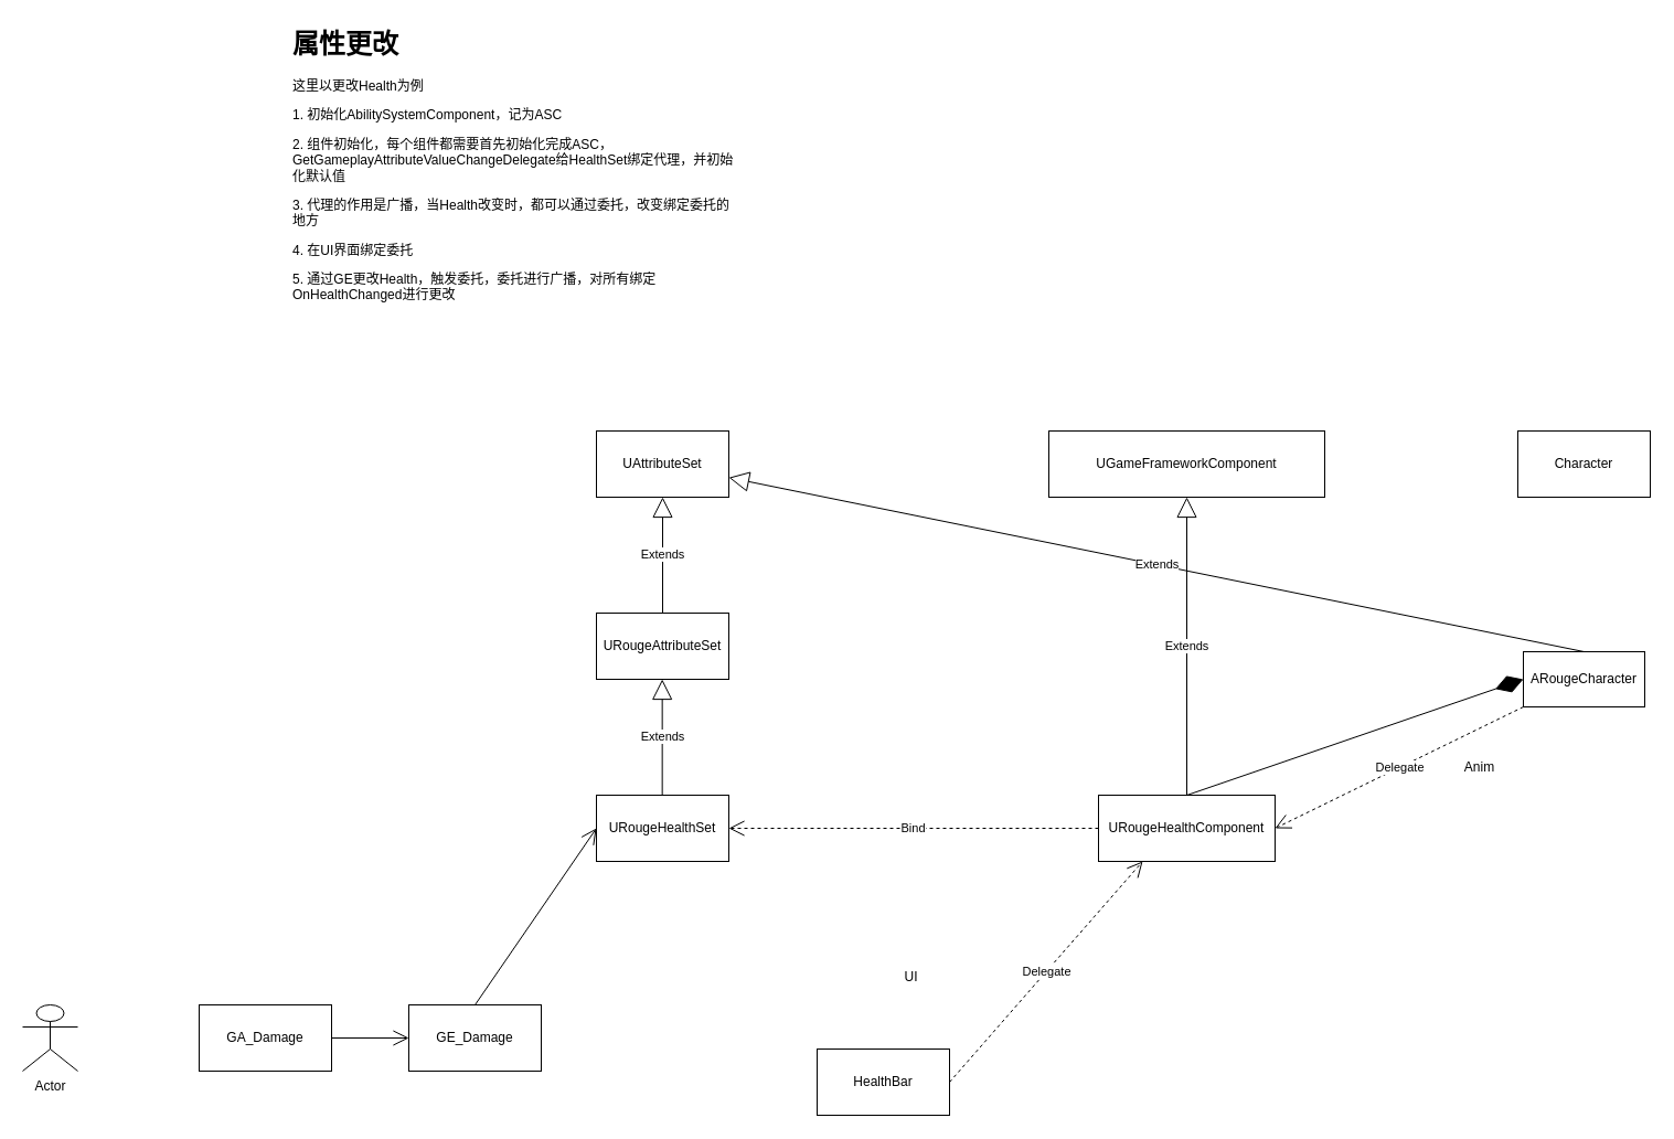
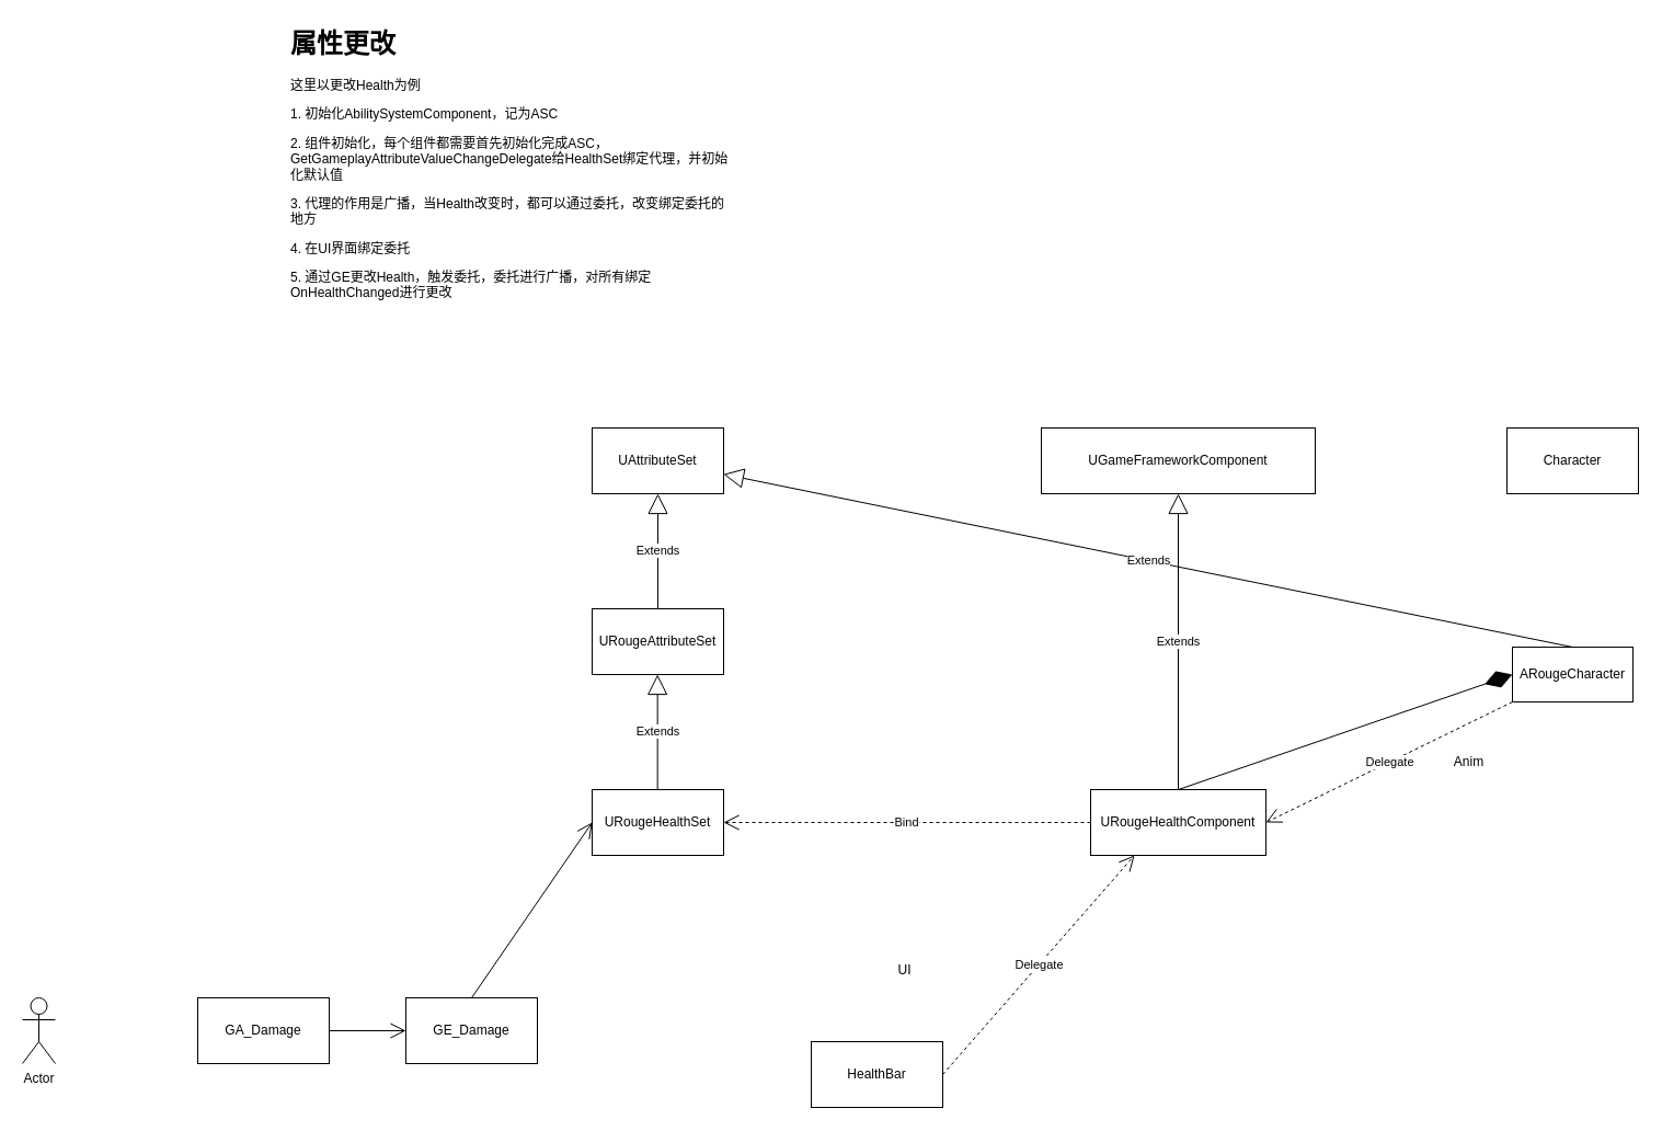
  <mxCell id="0" />
  <mxCell id="1" parent="0" />
  <mxCell id="2" value="UAttributeSet" style="rounded=0;whiteSpace=wrap;html=1;" vertex="1" parent="1"><mxGeometry x="540" y="390" width="120" height="60" as="geometry" /></mxCell>
  <mxCell id="3" value="&lt;h1&gt;属性更改&lt;/h1&gt;&lt;p&gt;这里以更改Health为例&lt;/p&gt;&lt;p&gt;1. 初始化AbilitySystemComponent，记为ASC&lt;/p&gt;&lt;p&gt;2. 组件初始化，每个组件都需要首先初始化完成ASC，GetGameplayAttributeValueChangeDelegate&lt;span style=&quot;background-color: initial;&quot;&gt;给HealthSet绑定代理，并初始化默认值&lt;/span&gt;&lt;/p&gt;&lt;p&gt;3. 代理的作用是广播，当Health改变时，都可以通过委托，改变绑定委托的地方&lt;/p&gt;&lt;p&gt;4. 在UI界面绑定委托&lt;/p&gt;&lt;p&gt;5. 通过GE更改Health，触发委托，委托进行广播，对所有绑定OnHealthChanged进行更改&lt;/p&gt;" style="text;html=1;strokeColor=none;fillColor=none;spacing=5;spacingTop=-20;whiteSpace=wrap;overflow=hidden;rounded=0;" vertex="1" parent="1"><mxGeometry x="260" y="20" width="410" height="280" as="geometry" /></mxCell>
  <mxCell id="4" value="URougeAttributeSet" style="rounded=0;whiteSpace=wrap;html=1;" vertex="1" parent="1"><mxGeometry x="540" y="555" width="120" height="60" as="geometry" /></mxCell>
  <mxCell id="5" value="Extends" style="endArrow=block;endSize=16;endFill=0;html=1;rounded=0;exitX=0.5;exitY=0;exitDx=0;exitDy=0;entryX=0.5;entryY=1;entryDx=0;entryDy=0;" edge="1" parent="1" source="4" target="2"><mxGeometry width="160" relative="1" as="geometry"><mxPoint x="590" y="600" as="sourcePoint" /><mxPoint x="750" y="600" as="targetPoint" /></mxGeometry></mxCell>
  <mxCell id="6" value="URougeHealthSet" style="rounded=0;whiteSpace=wrap;html=1;" vertex="1" parent="1"><mxGeometry x="540" y="720" width="120" height="60" as="geometry" /></mxCell>
  <mxCell id="7" value="Extends" style="endArrow=block;endSize=16;endFill=0;html=1;rounded=0;exitX=0.5;exitY=0;exitDx=0;exitDy=0;entryX=0.5;entryY=1;entryDx=0;entryDy=0;" edge="1" parent="1"><mxGeometry width="160" relative="1" as="geometry"><mxPoint x="599.66" y="720" as="sourcePoint" /><mxPoint x="599.66" y="615" as="targetPoint" /></mxGeometry></mxCell>
  <mxCell id="8" value="URougeHealthComponent" style="rounded=0;whiteSpace=wrap;html=1;" vertex="1" parent="1"><mxGeometry x="995" y="720" width="160" height="60" as="geometry" /></mxCell>
  <mxCell id="9" value="ARougeCharacter" style="html=1;whiteSpace=wrap;" vertex="1" parent="1"><mxGeometry x="1380" y="590" width="110" height="50" as="geometry" /></mxCell>
  <mxCell id="10" value="" style="endArrow=diamondThin;endFill=1;endSize=24;html=1;rounded=0;exitX=0.5;exitY=0;exitDx=0;exitDy=0;entryX=0;entryY=0.5;entryDx=0;entryDy=0;" edge="1" parent="1" source="8" target="9"><mxGeometry width="160" relative="1" as="geometry"><mxPoint x="1060" y="670" as="sourcePoint" /><mxPoint x="1220" y="670" as="targetPoint" /></mxGeometry></mxCell>
  <mxCell id="11" value="Bind" style="endArrow=open;endSize=12;dashed=1;html=1;rounded=0;exitX=0;exitY=0.5;exitDx=0;exitDy=0;entryX=1;entryY=0.5;entryDx=0;entryDy=0;" edge="1" parent="1" source="8" target="6"><mxGeometry width="160" relative="1" as="geometry"><mxPoint x="820" y="770" as="sourcePoint" /><mxPoint x="980" y="770" as="targetPoint" /></mxGeometry></mxCell>
  <mxCell id="12" value="UGameFrameworkComponent" style="rounded=0;whiteSpace=wrap;html=1;" vertex="1" parent="1"><mxGeometry x="950" y="390" width="250" height="60" as="geometry" /></mxCell>
  <mxCell id="13" value="Extends" style="endArrow=block;endSize=16;endFill=0;html=1;rounded=0;exitX=0.5;exitY=0;exitDx=0;exitDy=0;entryX=0.5;entryY=1;entryDx=0;entryDy=0;" edge="1" parent="1" source="8" target="12"><mxGeometry width="160" relative="1" as="geometry"><mxPoint x="1070" y="670" as="sourcePoint" /><mxPoint x="1070" y="530" as="targetPoint" /></mxGeometry></mxCell>
  <mxCell id="14" value="Character" style="rounded=0;whiteSpace=wrap;html=1;" vertex="1" parent="1"><mxGeometry x="1375" y="390" width="120" height="60" as="geometry" /></mxCell>
  <mxCell id="15" value="HealthBar" style="rounded=0;whiteSpace=wrap;html=1;" vertex="1" parent="1"><mxGeometry x="740" y="950" width="120" height="60" as="geometry" /></mxCell>
  <mxCell id="16" value="Delegate" style="endArrow=open;endSize=12;dashed=1;html=1;rounded=0;exitX=1;exitY=0.5;exitDx=0;exitDy=0;entryX=0.25;entryY=1;entryDx=0;entryDy=0;" edge="1" parent="1" source="15" target="8"><mxGeometry x="0.001" width="160" relative="1" as="geometry"><mxPoint x="945" y="890" as="sourcePoint" /><mxPoint x="610" y="890" as="targetPoint" /><mxPoint as="offset" /></mxGeometry></mxCell>
  <mxCell id="17" value="Delegate" style="endArrow=open;endSize=12;dashed=1;html=1;rounded=0;exitX=0;exitY=1;exitDx=0;exitDy=0;entryX=1;entryY=0.5;entryDx=0;entryDy=0;" edge="1" parent="1" source="9" target="8"><mxGeometry x="0.001" width="160" relative="1" as="geometry"><mxPoint x="1315" y="910" as="sourcePoint" /><mxPoint x="1490" y="710" as="targetPoint" /><mxPoint as="offset" /></mxGeometry></mxCell>
  <mxCell id="18" value="UI" style="text;html=1;align=center;verticalAlign=middle;resizable=0;points=[];autosize=1;strokeColor=none;fillColor=none;" vertex="1" parent="1"><mxGeometry x="805" y="870" width="40" height="30" as="geometry" /></mxCell>
  <mxCell id="19" value="Anim" style="text;html=1;align=center;verticalAlign=middle;resizable=0;points=[];autosize=1;strokeColor=none;fillColor=none;" vertex="1" parent="1"><mxGeometry x="1315" y="680" width="50" height="30" as="geometry" /></mxCell>
  <mxCell id="20" value="Extends" style="endArrow=block;endSize=16;endFill=0;html=1;rounded=0;exitX=0.5;exitY=0;exitDx=0;exitDy=0;" edge="1" parent="1" source="9" target="2"><mxGeometry width="160" relative="1" as="geometry"><mxPoint x="1520" y="730" as="sourcePoint" /><mxPoint x="1520" y="460" as="targetPoint" /></mxGeometry></mxCell>
  <mxCell id="21" value="GA_Damage" style="rounded=0;whiteSpace=wrap;html=1;" vertex="1" parent="1"><mxGeometry x="180" y="910" width="120" height="60" as="geometry" /></mxCell>
  <mxCell id="22" value="GE_Damage" style="rounded=0;whiteSpace=wrap;html=1;" vertex="1" parent="1"><mxGeometry x="370" y="910" width="120" height="60" as="geometry" /></mxCell>
  <mxCell id="23" value="" style="endArrow=open;endFill=1;endSize=12;html=1;rounded=0;exitX=1;exitY=0.5;exitDx=0;exitDy=0;" edge="1" parent="1" source="21" target="22"><mxGeometry width="160" relative="1" as="geometry"><mxPoint x="1710" y="940" as="sourcePoint" /><mxPoint x="1870" y="940" as="targetPoint" /></mxGeometry></mxCell>
  <mxCell id="24" value="" style="endArrow=open;endFill=1;endSize=12;html=1;rounded=0;exitX=0.5;exitY=0;exitDx=0;exitDy=0;entryX=0;entryY=0.5;entryDx=0;entryDy=0;" edge="1" parent="1" source="22" target="6"><mxGeometry width="160" relative="1" as="geometry"><mxPoint x="560" y="870" as="sourcePoint" /><mxPoint x="720" y="870" as="targetPoint" /></mxGeometry></mxCell>
- <mxCell id="25" value="Actor" style="shape=umlActor;verticalLabelPosition=bottom;verticalAlign=top;html=1;" vertex="1" parent="1"><mxGeometry x="20" y="910" width="50" height="60" as="geometry" /></mxCell>
+ <mxCell id="25" value="Actor" style="shape=umlActor;verticalLabelPosition=bottom;verticalAlign=top;html=1;" vertex="1" parent="1"><mxGeometry x="20" y="910" width="30" height="60" as="geometry" /></mxCell>
